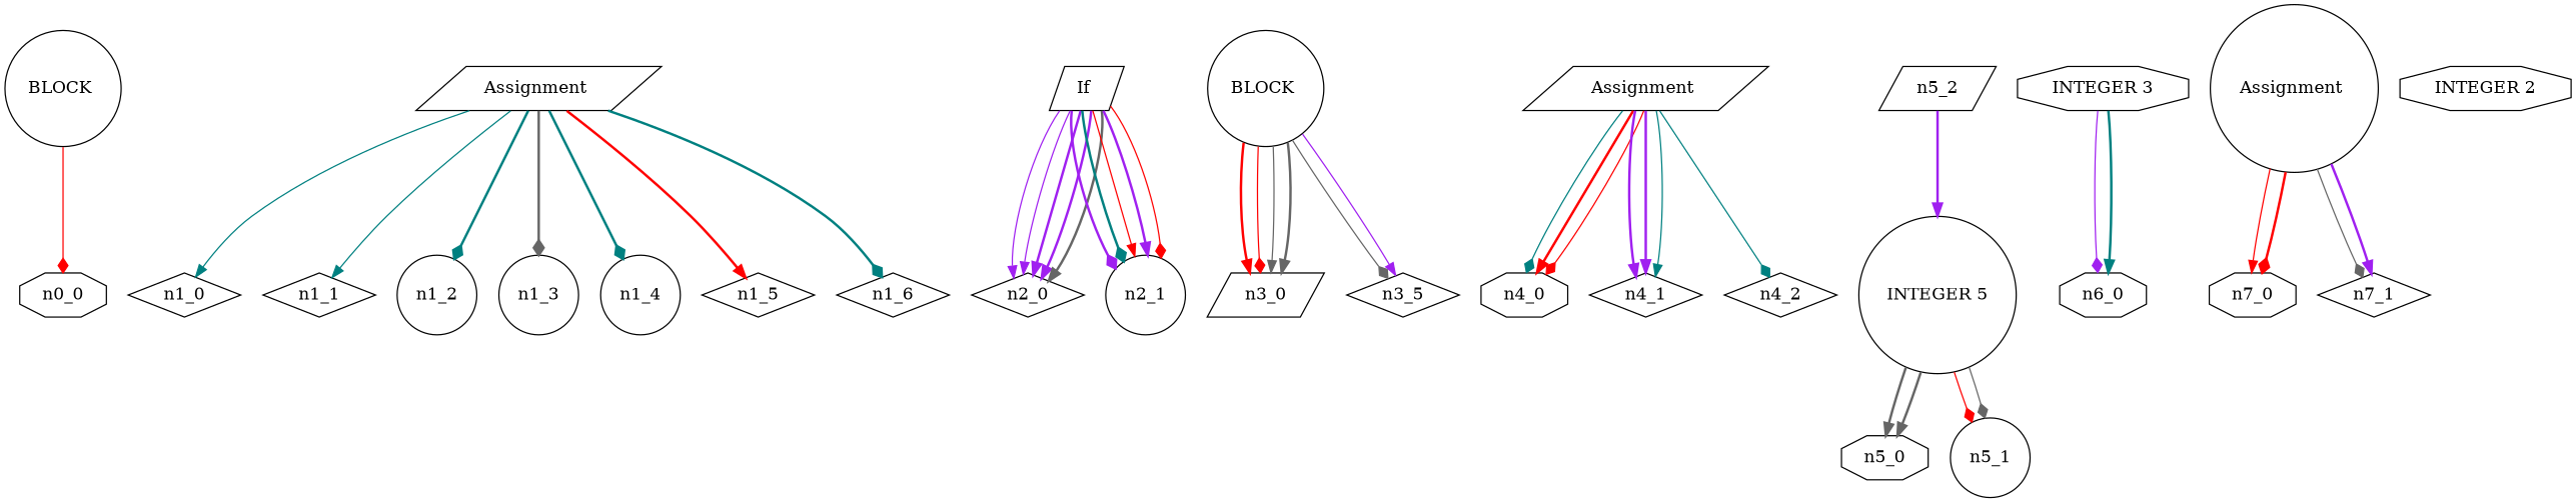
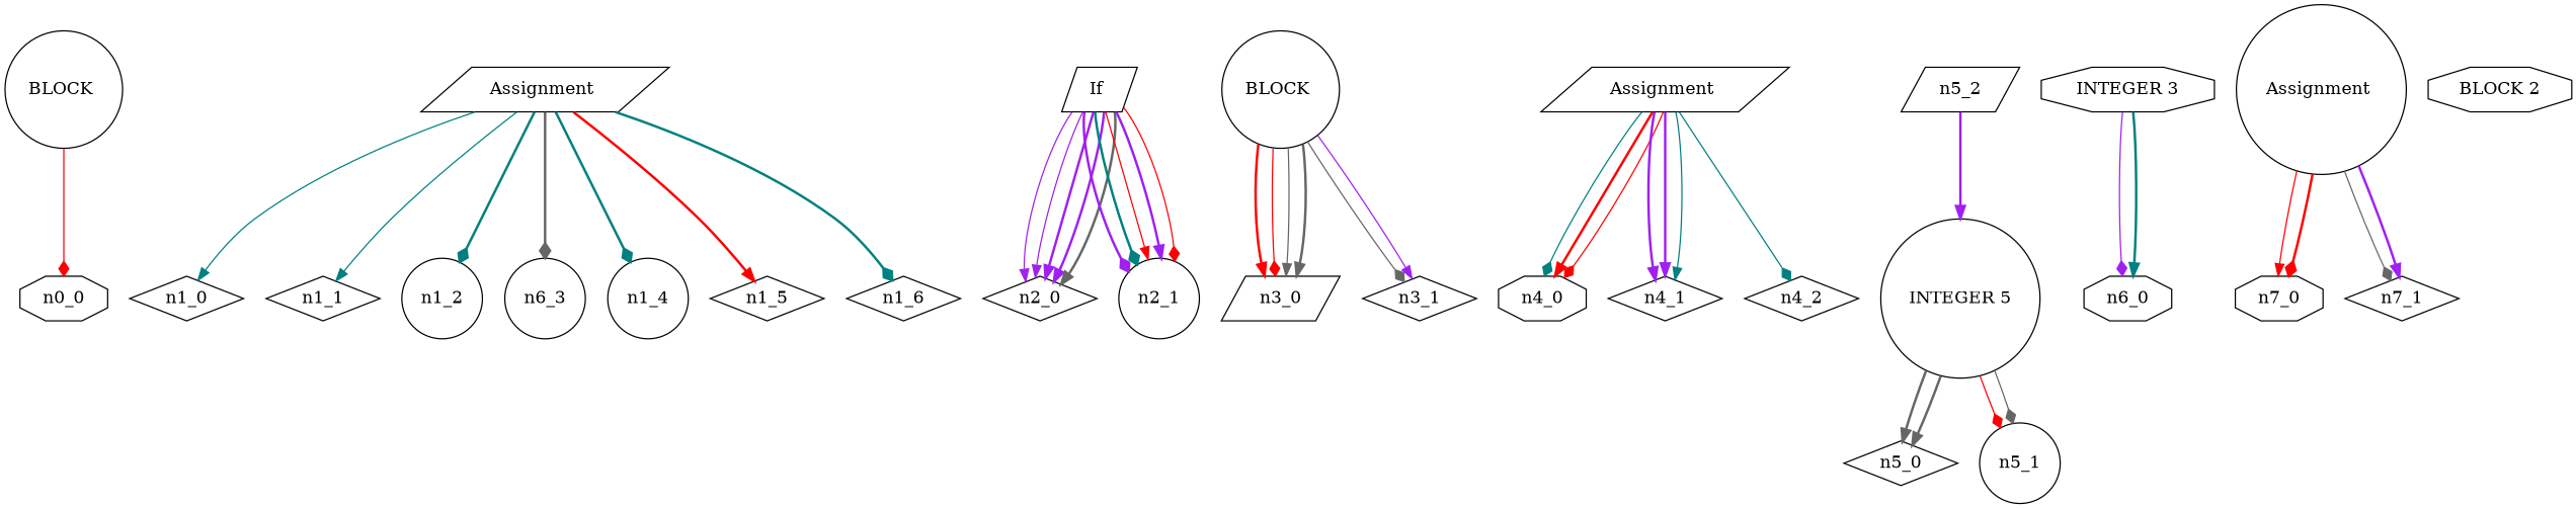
  digraph {
    node [shape=diamond]
    edge [arrowhead=normal color=purple style=bold]
    n1 [label="BLOCK " shape=circle]
    n0_0 [shape=octagon]
    n3 [label="Assignment " shape=parallelogram]
    n1_0
    n1_1
    n1_2 [shape=circle]
-   n1_3 [shape=circle]
+   n1_3 [shape=circle label=n6_3]
    n1_4 [shape=circle]
    n1_5
    n1_6
    n11 [label="If " shape=parallelogram]
    n2_0
    n2_1 [shape=circle]
    n14 [label="BLOCK " shape=circle]
    n3_0 [shape=parallelogram]
-   n3_1 [label=n3_5]
+   n3_1
    n17 [label="Assignment " shape=parallelogram]
    n4_0 [shape=octagon]
    n4_1
    n4_2
    n21 [label="INTEGER 5" shape=circle]
-   n5_0 [shape=octagon]
+   n5_0
    n5_1 [shape=circle]
    n5_2 [shape=parallelogram]
    n25 [label="INTEGER 3" shape=octagon]
    n6_0 [shape=octagon]
    n27 [label="Assignment " shape=circle]
    n7_0 [shape=octagon]
    n7_1
-   n30 [label="INTEGER 2" shape=octagon]
+   n30 [label="BLOCK 2" shape=octagon]
    n1 -> n0_0 [arrowhead=diamond color=red style=solid]
    n3 -> n1_0 [color=teal style=solid]
    n3 -> n1_1 [color=teal style=solid]
    n3 -> n1_2 [arrowhead=diamond color=teal]
    n3 -> n1_3 [arrowhead=diamond color=gray40]
    n3 -> n1_4 [arrowhead=diamond color=teal]
    n3 -> n1_5 [color=red]
    n3 -> n1_6 [arrowhead=diamond color=teal]
    n11 -> n2_0 [style=solid]
    n11 -> n2_0 [style=solid]
    n11 -> n2_0
    n11 -> n2_0
    n11 -> n2_0 [color=gray40]
    n11 -> n2_1 [arrowhead=diamond]
    n11 -> n2_1 [arrowhead=diamond color=teal]
    n11 -> n2_1 [color=red style=solid]
    n11 -> n2_1
    n11 -> n2_1 [arrowhead=diamond color=red style=solid]
    n14 -> n3_0 [color=red]
    n14 -> n3_0 [arrowhead=diamond color=red style=solid]
    n14 -> n3_0 [color=gray40 style=solid]
    n14 -> n3_0 [color=gray40]
    n14 -> n3_1 [arrowhead=diamond color=gray40 style=solid]
    n14 -> n3_1 [style=solid]
    n17 -> n4_0 [arrowhead=diamond color=teal style=solid]
    n17 -> n4_0 [color=red]
    n17 -> n4_0 [arrowhead=diamond color=red style=solid]
    n17 -> n4_1
    n17 -> n4_1
    n17 -> n4_1 [color=teal style=solid]
    n17 -> n4_2 [arrowhead=diamond color=teal style=solid]
    n21 -> n5_0 [color=gray40]
    n21 -> n5_0 [color=gray40]
    n21 -> n5_1 [arrowhead=diamond color=red style=solid]
    n21 -> n5_1 [arrowhead=diamond color=gray40 style=solid]
    n5_2 -> n21
    n25 -> n6_0 [arrowhead=diamond style=solid]
    n25 -> n6_0 [color=teal]
    n27 -> n7_0 [color=red style=solid]
    n27 -> n7_0 [arrowhead=diamond color=red]
    n27 -> n7_1 [arrowhead=diamond color=gray40 style=solid]
    n27 -> n7_1
  }
